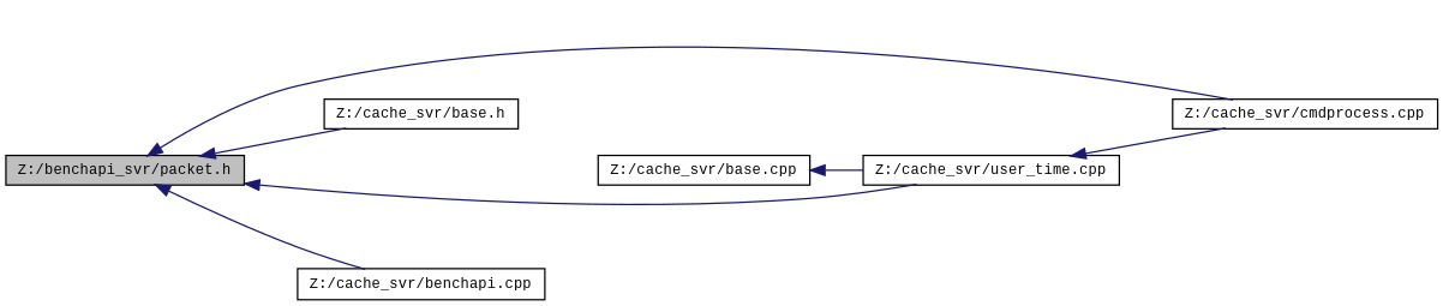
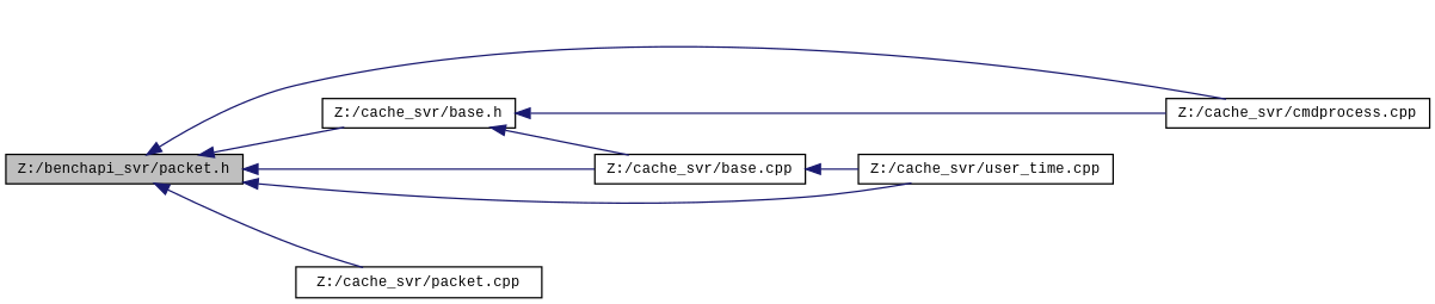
  digraph {
    fontname="Liberation Mono"
    rankdir=LR
    node [color=black fontname="Liberation Mono" fontsize=10 shape=record]
    edge [color=midnightblue dir=back fontname="Liberation Mono" fontsize=10 labelfontname=FreeSans labelfontsize=10 style=solid]
    n1 [fillcolor=grey75 fontcolor=black height=0.2 label="Z:/benchapi_svr/packet.h" style=filled width=0.4]
    n2 [height=0.2 label="Z:/cache_svr/base.cpp" width=0.4]
    n3 [height=0.2 label="Z:/cache_svr/base.h" width=0.4]
-   n4 [height=0.2 label="Z:/cache_svr/benchapi.cpp" width=0.4]
+   n4 [height=0.2 label="Z:/cache_svr/packet.cpp" width=0.4]
    n5 [height=0.2 label="Z:/cache_svr/cmdprocess.cpp" width=0.4]
    n6 [height=0.2 label="Z:/cache_svr/user_time.cpp" width=0.4]
+   n1 -> n2
    n1 -> n3
    n1 -> n4
    n1 -> n5
    n1 -> n6
    n2 -> n6
-   n6 -> n5
+   n3 -> n2
+   n3 -> n5
  }
